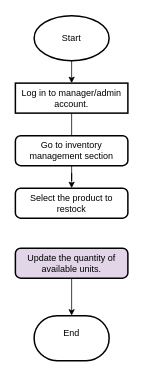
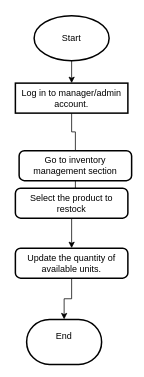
  <mxCell id="0" />
  <mxCell id="1" parent="0" />
  <mxCell id="2" style="edgeStyle=orthogonalEdgeStyle;rounded=0;orthogonalLoop=1;jettySize=auto;html=1;exitX=0.5;exitY=1;exitDx=0;exitDy=0;exitPerimeter=0;entryX=0.5;entryY=0;entryDx=0;entryDy=0;" edge="1" parent="1" source="3" target="5"><mxGeometry relative="1" as="geometry" /></mxCell>
  <mxCell id="3" value="Start" style="strokeWidth=2;html=1;shape=mxgraph.flowchart.start_1;whiteSpace=wrap;" vertex="1" parent="1"><mxGeometry x="45" y="20" width="100" height="60" as="geometry" /></mxCell>
  <mxCell id="4" style="edgeStyle=orthogonalEdgeStyle;rounded=0;orthogonalLoop=1;jettySize=auto;html=1;exitX=0.5;exitY=1;exitDx=0;exitDy=0;entryX=0.5;entryY=0;entryDx=0;entryDy=0;endArrow=none;" edge="1" parent="1" source="5" target="7"><mxGeometry relative="1" as="geometry" /></mxCell>
  <mxCell id="5" value="Log in to manager/admin account." style="whiteSpace=wrap;html=1;absoluteArcSize=1;arcSize=14;strokeWidth=2;rounded=0;" vertex="1" parent="1"><mxGeometry x="20" y="110" width="150" height="40" as="geometry" /></mxCell>
  <mxCell id="6" style="edgeStyle=orthogonalEdgeStyle;rounded=0;orthogonalLoop=1;jettySize=auto;html=1;exitX=0.5;exitY=1;exitDx=0;exitDy=0;" edge="1" parent="1" source="7" target="9"><mxGeometry relative="1" as="geometry" /></mxCell>
- <mxCell id="7" value="Go to inventory management section" style="rounded=1;whiteSpace=wrap;html=1;absoluteArcSize=1;arcSize=14;strokeWidth=2;" vertex="1" parent="1"><mxGeometry x="20" y="180" width="150" height="40" as="geometry" /></mxCell>
+ <mxCell id="7" value="Go to inventory management section" style="rounded=1;whiteSpace=wrap;html=1;absoluteArcSize=1;arcSize=14;strokeWidth=2;" vertex="1" parent="1"><mxGeometry x="25" y="200" width="150" height="40" as="geometry" /></mxCell>
+ <mxCell id="8" style="edgeStyle=orthogonalEdgeStyle;rounded=0;orthogonalLoop=1;jettySize=auto;html=1;exitX=0.5;exitY=1;exitDx=0;exitDy=0;entryX=0.5;entryY=0;entryDx=0;entryDy=0;" edge="1" parent="1" source="9" target="11"><mxGeometry relative="1" as="geometry" /></mxCell>
  <mxCell id="9" value="Select the product to restock" style="rounded=1;whiteSpace=wrap;html=1;absoluteArcSize=1;arcSize=14;strokeWidth=2;" vertex="1" parent="1"><mxGeometry x="20" y="250" width="150" height="40" as="geometry" /></mxCell>
  <mxCell id="10" style="edgeStyle=orthogonalEdgeStyle;rounded=0;orthogonalLoop=1;jettySize=auto;html=1;exitX=0.5;exitY=1;exitDx=0;exitDy=0;" edge="1" parent="1" source="11" target="12"><mxGeometry relative="1" as="geometry" /></mxCell>
- <mxCell id="11" value="Update the quantity of available units." style="rounded=1;whiteSpace=wrap;html=1;absoluteArcSize=1;arcSize=14;strokeWidth=2;fillColor=#e1d5e7;" vertex="1" parent="1"><mxGeometry x="20" y="330" width="150" height="40" as="geometry" /></mxCell>
- <mxCell id="12" value="End&lt;div&gt;&lt;br&gt;&lt;/div&gt;" style="strokeWidth=2;html=1;shape=mxgraph.flowchart.terminator;whiteSpace=wrap;" vertex="1" parent="1"><mxGeometry x="45" y="420" width="100" height="60" as="geometry" /></mxCell>
+ <mxCell id="11" value="Update the quantity of available units." style="rounded=1;whiteSpace=wrap;html=1;absoluteArcSize=1;arcSize=14;strokeWidth=2;" vertex="1" parent="1"><mxGeometry x="20" y="330" width="150" height="40" as="geometry" /></mxCell>
+ <mxCell id="12" value="End&lt;div&gt;&lt;br&gt;&lt;/div&gt;" style="strokeWidth=2;html=1;shape=mxgraph.flowchart.terminator;whiteSpace=wrap;" vertex="1" parent="1"><mxGeometry x="35" y="425" width="100" height="60" as="geometry" /></mxCell>
